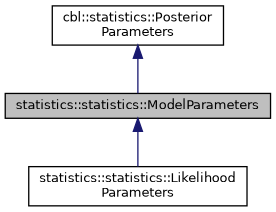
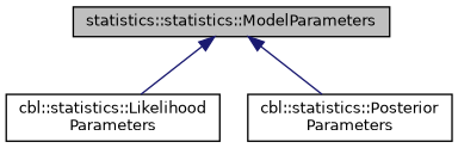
  digraph {
    node [color=black fillcolor=white fontname=Helvetica fontsize=10 shape=record style=filled]
    edge [color=midnightblue dir=back fontname=Helvetica fontsize=10 labelfontname=Helvetica labelfontsize=10 style=solid]
    n1 [fillcolor=grey75 fontcolor=black height=0.2 label="statistics::statistics::ModelParameters" width=0.4]
-   n2 [height=0.2 label="statistics::statistics::Likelihood\lParameters" width=0.4]
+   n2 [height=0.2 label="cbl::statistics::Likelihood\lParameters" width=0.4]
    n3 [height=0.2 label="cbl::statistics::Posterior\lParameters" width=0.4]
    n1 -> n2
-   n3 -> n1
+   n1 -> n3
  }
